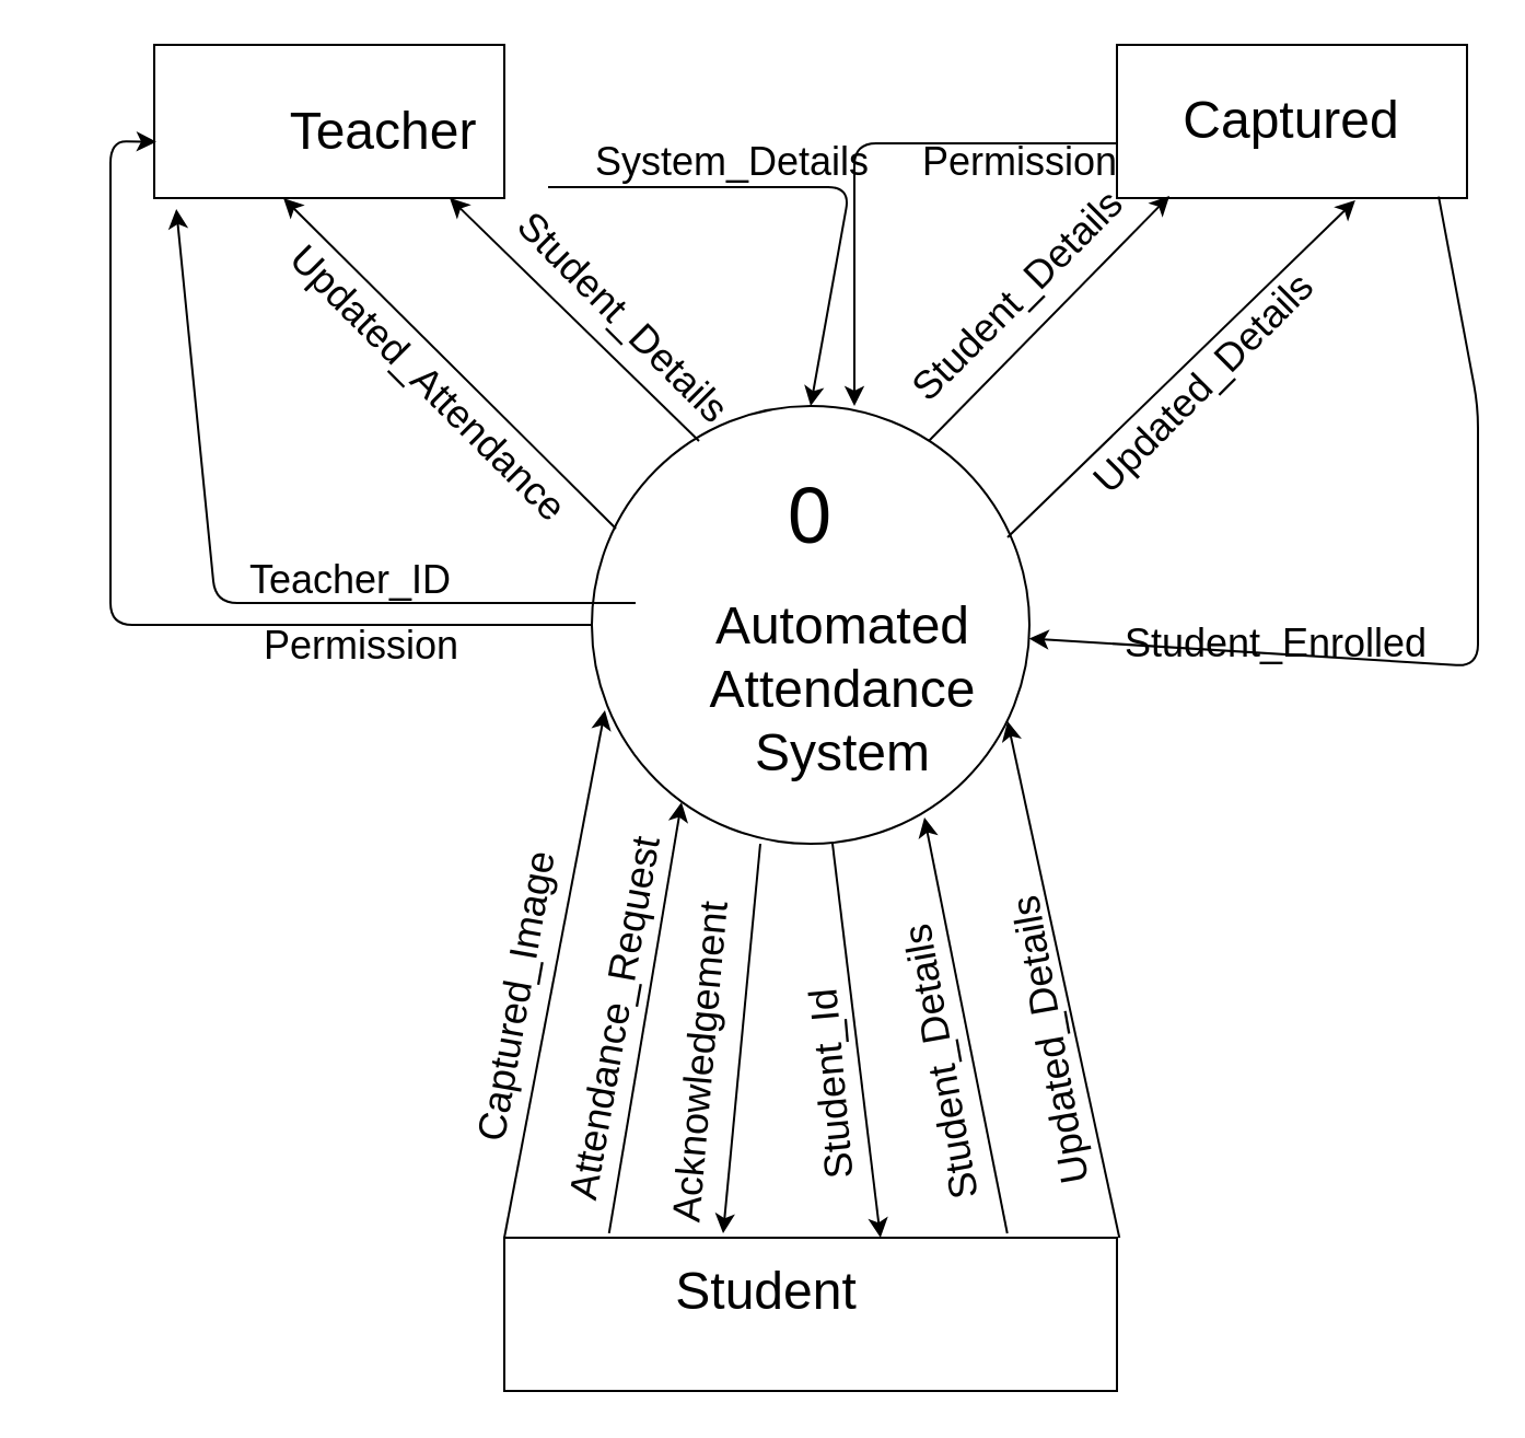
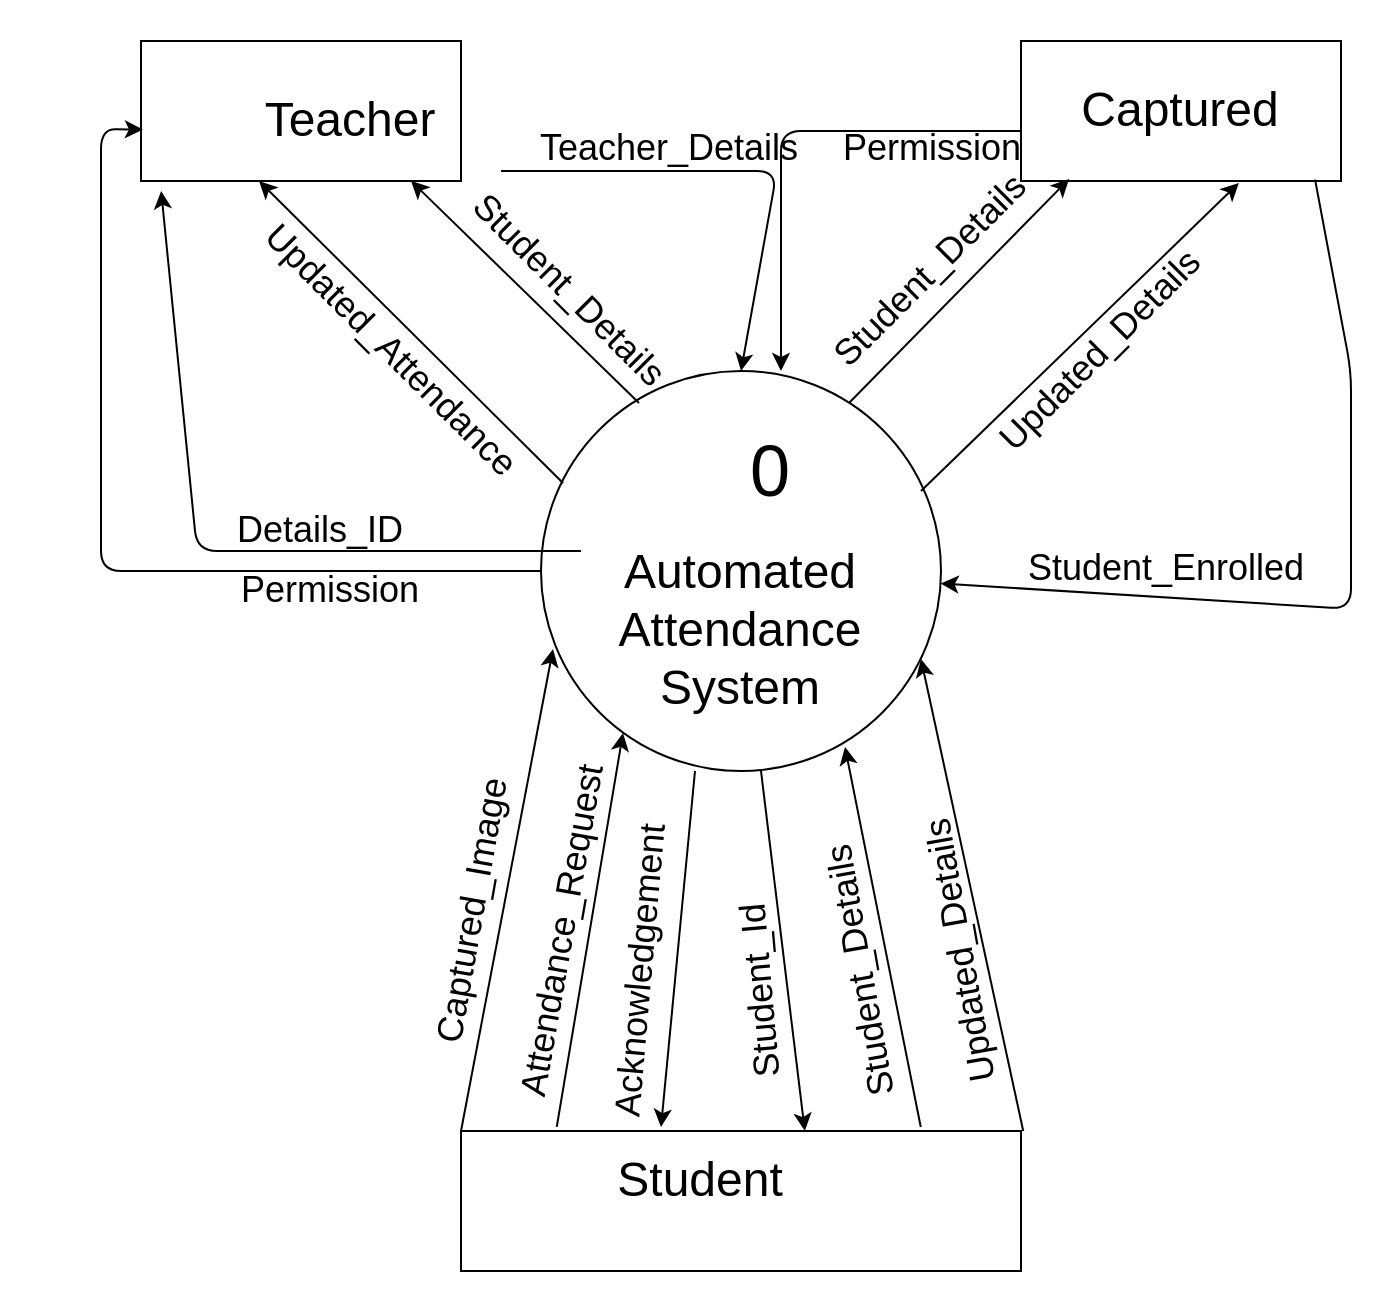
  <mxCell id="0" />
  <mxCell id="1" parent="0" />
  <mxCell id="2" value="" style="ellipse;whiteSpace=wrap;html=1;aspect=fixed;" vertex="1" parent="1"><mxGeometry x="270" y="185" width="200" height="200" as="geometry" /></mxCell>
  <mxCell id="3" value="" style="rounded=0;whiteSpace=wrap;html=1;" vertex="1" parent="1"><mxGeometry x="230" y="565" width="280" height="70" as="geometry" /></mxCell>
  <mxCell id="4" value="" style="rounded=0;whiteSpace=wrap;html=1;" vertex="1" parent="1"><mxGeometry x="70" y="20" width="160" height="70" as="geometry" /></mxCell>
  <mxCell id="5" value="" style="rounded=0;whiteSpace=wrap;html=1;" vertex="1" parent="1"><mxGeometry x="510" y="20" width="160" height="70" as="geometry" /></mxCell>
  <mxCell id="6" value="&lt;font style=&quot;font-size: 24px&quot;&gt;Teacher&lt;/font&gt;" style="text;html=1;strokeColor=none;fillColor=none;align=center;verticalAlign=middle;whiteSpace=wrap;rounded=0;" vertex="1" parent="1"><mxGeometry x="155" y="50" width="40" height="20" as="geometry" /></mxCell>
  <mxCell id="7" value="&lt;font style=&quot;font-size: 24px&quot;&gt;Captured&lt;/font&gt;" style="text;html=1;strokeColor=none;fillColor=none;align=center;verticalAlign=middle;whiteSpace=wrap;rounded=0;" vertex="1" parent="1"><mxGeometry x="570" y="45" width="40" height="20" as="geometry" /></mxCell>
  <mxCell id="8" value="&lt;font style=&quot;font-size: 24px&quot;&gt;Student&lt;/font&gt;" style="text;html=1;strokeColor=none;fillColor=none;align=center;verticalAlign=middle;whiteSpace=wrap;rounded=0;" vertex="1" parent="1"><mxGeometry x="330" y="580" width="40" height="20" as="geometry" /></mxCell>
  <mxCell id="9" value="" style="endArrow=classic;html=1;entryX=0.03;entryY=0.695;entryDx=0;entryDy=0;entryPerimeter=0;exitX=0;exitY=0;exitDx=0;exitDy=0;exitPerimeter=0;" edge="1" parent="1" source="3" target="2"><mxGeometry width="50" height="50" relative="1" as="geometry"><mxPoint x="270" y="565" as="sourcePoint" /><mxPoint x="320" y="515" as="targetPoint" /></mxGeometry></mxCell>
  <mxCell id="10" value="" style="endArrow=classic;html=1;entryX=0.205;entryY=0.905;entryDx=0;entryDy=0;entryPerimeter=0;exitX=0.171;exitY=-0.029;exitDx=0;exitDy=0;exitPerimeter=0;" edge="1" parent="1" source="3" target="2"><mxGeometry width="50" height="50" relative="1" as="geometry"><mxPoint x="310" y="565" as="sourcePoint" /><mxPoint x="360" y="515" as="targetPoint" /></mxGeometry></mxCell>
  <mxCell id="11" value="" style="endArrow=classic;html=1;" edge="1" parent="1"><mxGeometry width="50" height="50" relative="1" as="geometry"><mxPoint x="347" y="385" as="sourcePoint" /><mxPoint x="330" y="563" as="targetPoint" /></mxGeometry></mxCell>
  <mxCell id="12" value="" style="endArrow=classic;html=1;entryX=0.614;entryY=0;entryDx=0;entryDy=0;entryPerimeter=0;" edge="1" parent="1" target="3"><mxGeometry width="50" height="50" relative="1" as="geometry"><mxPoint x="380" y="385" as="sourcePoint" /><mxPoint x="430" y="335" as="targetPoint" /></mxGeometry></mxCell>
  <mxCell id="13" value="" style="endArrow=classic;html=1;entryX=0.76;entryY=0.94;entryDx=0;entryDy=0;entryPerimeter=0;exitX=0.821;exitY=-0.029;exitDx=0;exitDy=0;exitPerimeter=0;" edge="1" parent="1" source="3" target="2"><mxGeometry width="50" height="50" relative="1" as="geometry"><mxPoint x="445" y="565" as="sourcePoint" /><mxPoint x="495" y="515" as="targetPoint" /></mxGeometry></mxCell>
  <mxCell id="14" value="" style="endArrow=classic;html=1;exitX=1.004;exitY=0;exitDx=0;exitDy=0;exitPerimeter=0;" edge="1" parent="1" source="3"><mxGeometry width="50" height="50" relative="1" as="geometry"><mxPoint x="30" y="705" as="sourcePoint" /><mxPoint x="460" y="329" as="targetPoint" /></mxGeometry></mxCell>
  <mxCell id="15" value="&lt;font style=&quot;font-size: 18px&quot;&gt;Captured_Image&lt;/font&gt;" style="text;html=1;strokeColor=none;fillColor=none;align=center;verticalAlign=middle;whiteSpace=wrap;rounded=0;rotation=-80;" vertex="1" parent="1"><mxGeometry x="156" y="445" width="160" height="20" as="geometry" /></mxCell>
  <mxCell id="16" value="&lt;font style=&quot;font-size: 18px&quot;&gt;Attendance_Request&lt;/font&gt;" style="text;html=1;strokeColor=none;fillColor=none;align=center;verticalAlign=middle;whiteSpace=wrap;rounded=0;rotation=-80;" vertex="1" parent="1"><mxGeometry x="156" y="455" width="250" height="20" as="geometry" /></mxCell>
  <mxCell id="17" value="" style="endArrow=classic;html=1;entryX=0.15;entryY=0.986;entryDx=0;entryDy=0;entryPerimeter=0;exitX=0.77;exitY=0.08;exitDx=0;exitDy=0;exitPerimeter=0;" edge="1" parent="1" source="2" target="5"><mxGeometry width="50" height="50" relative="1" as="geometry"><mxPoint x="430" y="195" as="sourcePoint" /><mxPoint x="470" y="155" as="targetPoint" /></mxGeometry></mxCell>
  <mxCell id="18" value="" style="endArrow=classic;html=1;entryX=0.681;entryY=1.014;entryDx=0;entryDy=0;entryPerimeter=0;" edge="1" parent="1" target="5"><mxGeometry width="50" height="50" relative="1" as="geometry"><mxPoint x="460" y="245" as="sourcePoint" /><mxPoint x="510" y="195" as="targetPoint" /></mxGeometry></mxCell>
  <mxCell id="19" value="" style="endArrow=classic;html=1;exitX=0.245;exitY=0.08;exitDx=0;exitDy=0;exitPerimeter=0;entryX=0.844;entryY=1;entryDx=0;entryDy=0;entryPerimeter=0;" edge="1" parent="1" source="2" target="4"><mxGeometry width="50" height="50" relative="1" as="geometry"><mxPoint x="340" y="175" as="sourcePoint" /><mxPoint x="210" y="95" as="targetPoint" /></mxGeometry></mxCell>
  <mxCell id="20" value="" style="endArrow=classic;html=1;entryX=0.369;entryY=1;entryDx=0;entryDy=0;entryPerimeter=0;exitX=0.055;exitY=0.28;exitDx=0;exitDy=0;exitPerimeter=0;" edge="1" parent="1" source="2" target="4"><mxGeometry width="50" height="50" relative="1" as="geometry"><mxPoint x="280" y="235" as="sourcePoint" /><mxPoint x="200" y="165" as="targetPoint" /></mxGeometry></mxCell>
  <mxCell id="21" value="" style="endArrow=classic;html=1;exitX=0.919;exitY=0.99;exitDx=0;exitDy=0;exitPerimeter=0;" edge="1" parent="1" source="5" target="2"><mxGeometry width="50" height="50" relative="1" as="geometry"><mxPoint x="680" y="85" as="sourcePoint" /><mxPoint x="810" y="365" as="targetPoint" /><Array as="points"><mxPoint x="675" y="185" /><mxPoint x="675" y="304" /></Array></mxGeometry></mxCell>
  <mxCell id="22" value="&lt;font style=&quot;font-size: 18px&quot;&gt;Acknowledgement&lt;/font&gt;" style="text;html=1;strokeColor=none;fillColor=none;align=center;verticalAlign=middle;whiteSpace=wrap;rounded=0;rotation=-85;" vertex="1" parent="1"><mxGeometry x="300" y="475" width="40" height="20" as="geometry" /></mxCell>
  <mxCell id="23" value="&lt;font size=&quot;4&quot;&gt;Student_Id&lt;/font&gt;" style="text;html=1;strokeColor=none;fillColor=none;align=center;verticalAlign=middle;whiteSpace=wrap;rounded=0;rotation=-95;" vertex="1" parent="1"><mxGeometry x="327" y="485" width="106" height="20" as="geometry" /></mxCell>
  <mxCell id="24" value="&lt;font style=&quot;font-size: 18px&quot;&gt;Student_Details&lt;/font&gt;" style="text;html=1;strokeColor=none;fillColor=none;align=center;verticalAlign=middle;whiteSpace=wrap;rounded=0;rotation=-100;" vertex="1" parent="1"><mxGeometry x="360" y="475" width="140" height="20" as="geometry" /></mxCell>
  <mxCell id="25" value="&lt;font style=&quot;font-size: 18px&quot;&gt;Updated_Details&lt;/font&gt;" style="text;html=1;strokeColor=none;fillColor=none;align=center;verticalAlign=middle;whiteSpace=wrap;rounded=0;rotation=-100;" vertex="1" parent="1"><mxGeometry x="395" y="465" width="170" height="20" as="geometry" /></mxCell>
  <mxCell id="26" value="&lt;span style=&quot;font-size: 18px&quot;&gt;Student_Details&lt;/span&gt;" style="text;html=1;strokeColor=none;fillColor=none;align=center;verticalAlign=middle;whiteSpace=wrap;rounded=0;rotation=45;" vertex="1" parent="1"><mxGeometry x="169" y="135" width="231" height="20" as="geometry" /></mxCell>
  <mxCell id="27" value="&lt;span style=&quot;font-size: 18px&quot;&gt;Student_Details&lt;/span&gt;" style="text;html=1;strokeColor=none;fillColor=none;align=center;verticalAlign=middle;whiteSpace=wrap;rounded=0;rotation=-45;" vertex="1" parent="1"><mxGeometry x="390" y="125" width="150" height="20" as="geometry" /></mxCell>
  <mxCell id="28" value="&lt;font style=&quot;font-size: 18px&quot;&gt;Updated_Attendance&lt;/font&gt;" style="text;html=1;strokeColor=none;fillColor=none;align=center;verticalAlign=middle;whiteSpace=wrap;rounded=0;rotation=45;" vertex="1" parent="1"><mxGeometry x="20" y="165" width="351" height="20" as="geometry" /></mxCell>
  <mxCell id="29" value="&lt;font style=&quot;font-size: 18px&quot;&gt;Updated_Details&lt;/font&gt;" style="text;html=1;strokeColor=none;fillColor=none;align=center;verticalAlign=middle;whiteSpace=wrap;rounded=0;rotation=-45;" vertex="1" parent="1"><mxGeometry x="430" y="165" width="240" height="20" as="geometry" /></mxCell>
  <mxCell id="30" value="" style="endArrow=classic;html=1;entryX=0.6;entryY=0;entryDx=0;entryDy=0;entryPerimeter=0;" edge="1" parent="1" target="2"><mxGeometry width="50" height="50" relative="1" as="geometry"><mxPoint x="510" y="65" as="sourcePoint" /><mxPoint x="560" y="15" as="targetPoint" /><Array as="points"><mxPoint x="390" y="65" /></Array></mxGeometry></mxCell>
  <mxCell id="31" value="&lt;font style=&quot;font-size: 18px&quot;&gt;Permission&lt;/font&gt;" style="text;html=1;strokeColor=none;fillColor=none;align=center;verticalAlign=middle;whiteSpace=wrap;rounded=0;" vertex="1" parent="1"><mxGeometry x="451" y="64" width="30" height="20" as="geometry" /></mxCell>
- <mxCell id="32" value="&lt;font style=&quot;font-size: 18px&quot;&gt;Student_Enrolled&lt;br&gt;&lt;/font&gt;" style="text;html=1;strokeColor=none;fillColor=none;align=center;verticalAlign=middle;whiteSpace=wrap;rounded=0;" vertex="1" parent="1"><mxGeometry x="508" y="284" width="150" height="20" as="geometry" /></mxCell>
- <mxCell id="33" value="&lt;font style=&quot;font-size: 18px&quot;&gt;Teacher_ID&lt;/font&gt;" style="text;html=1;strokeColor=none;fillColor=none;align=center;verticalAlign=middle;whiteSpace=wrap;rounded=0;" vertex="1" parent="1"><mxGeometry x="90" y="255" width="140" height="20" as="geometry" /></mxCell>
+ <mxCell id="32" value="&lt;font style=&quot;font-size: 18px&quot;&gt;Student_Enrolled&lt;br&gt;&lt;/font&gt;" style="text;html=1;strokeColor=none;fillColor=none;align=center;verticalAlign=middle;whiteSpace=wrap;rounded=0;" vertex="1" parent="1"><mxGeometry x="508" y="274" width="150" height="20" as="geometry" /></mxCell>
+ <mxCell id="33" value="&lt;font style=&quot;font-size: 18px&quot;&gt;Details_ID&lt;/font&gt;" style="text;html=1;strokeColor=none;fillColor=none;align=center;verticalAlign=middle;whiteSpace=wrap;rounded=0;" vertex="1" parent="1"><mxGeometry x="90" y="255" width="140" height="20" as="geometry" /></mxCell>
  <mxCell id="34" value="" style="endArrow=classic;html=1;entryX=0.063;entryY=1.071;entryDx=0;entryDy=0;entryPerimeter=0;" edge="1" parent="1" target="4"><mxGeometry width="50" height="50" relative="1" as="geometry"><mxPoint x="290" y="275" as="sourcePoint" /><mxPoint x="320" y="225" as="targetPoint" /><Array as="points"><mxPoint x="98" y="275" /></Array></mxGeometry></mxCell>
- <mxCell id="35" value="&lt;font style=&quot;font-size: 24px&quot;&gt;Automated&lt;br&gt;Attendance&lt;br&gt;System&lt;/font&gt;" style="text;html=1;strokeColor=none;fillColor=none;align=center;verticalAlign=middle;whiteSpace=wrap;rounded=0;" vertex="1" parent="1"><mxGeometry x="322" y="265" width="126" height="100" as="geometry" /></mxCell>
- <mxCell id="36" value="&lt;font style=&quot;font-size: 36px&quot;&gt;0&lt;/font&gt;" style="text;html=1;strokeColor=none;fillColor=none;align=center;verticalAlign=middle;whiteSpace=wrap;rounded=0;" vertex="1" parent="1"><mxGeometry x="350" y="225" width="40" height="20" as="geometry" /></mxCell>
+ <mxCell id="35" value="&lt;font style=&quot;font-size: 24px&quot;&gt;Automated&lt;br&gt;Attendance&lt;br&gt;System&lt;/font&gt;" style="text;html=1;strokeColor=none;fillColor=none;align=center;verticalAlign=middle;whiteSpace=wrap;rounded=0;" vertex="1" parent="1"><mxGeometry x="307" y="265" width="126" height="100" as="geometry" /></mxCell>
+ <mxCell id="36" value="&lt;font style=&quot;font-size: 36px&quot;&gt;0&lt;/font&gt;" style="text;html=1;strokeColor=none;fillColor=none;align=center;verticalAlign=middle;whiteSpace=wrap;rounded=0;" vertex="1" parent="1"><mxGeometry x="365" y="225" width="40" height="20" as="geometry" /></mxCell>
  <mxCell id="37" value="" style="endArrow=classic;html=1;exitX=0;exitY=0.5;exitDx=0;exitDy=0;entryX=0.026;entryY=0.989;entryDx=0;entryDy=0;entryPerimeter=0;" edge="1" parent="1" source="2" target="28"><mxGeometry width="50" height="50" relative="1" as="geometry"><mxPoint x="80" y="365" as="sourcePoint" /><mxPoint x="130" y="315" as="targetPoint" /><Array as="points"><mxPoint x="50" y="285" /><mxPoint x="50" y="64" /></Array></mxGeometry></mxCell>
  <mxCell id="38" value="&lt;font style=&quot;font-size: 18px&quot;&gt;Permission&lt;/font&gt;" style="text;html=1;strokeColor=none;fillColor=none;align=center;verticalAlign=middle;whiteSpace=wrap;rounded=0;" vertex="1" parent="1"><mxGeometry x="150" y="285" width="30" height="20" as="geometry" /></mxCell>
  <mxCell id="39" value="" style="endArrow=classic;html=1;entryX=0.5;entryY=0;entryDx=0;entryDy=0;" edge="1" parent="1" target="2"><mxGeometry width="50" height="50" relative="1" as="geometry"><mxPoint x="250" y="85" as="sourcePoint" /><mxPoint x="390" y="195" as="targetPoint" /><Array as="points"><mxPoint x="388" y="85" /></Array></mxGeometry></mxCell>
- <mxCell id="40" value="&lt;font style=&quot;font-size: 18px&quot;&gt;System_Details&lt;/font&gt;" style="text;html=1;strokeColor=none;fillColor=none;align=center;verticalAlign=middle;whiteSpace=wrap;rounded=0;" vertex="1" parent="1"><mxGeometry x="240.5" y="64" width="187" height="20" as="geometry" /></mxCell>
+ <mxCell id="40" value="&lt;font style=&quot;font-size: 18px&quot;&gt;Teacher_Details&lt;/font&gt;" style="text;html=1;strokeColor=none;fillColor=none;align=center;verticalAlign=middle;whiteSpace=wrap;rounded=0;" vertex="1" parent="1"><mxGeometry x="240.5" y="64" width="187" height="20" as="geometry" /></mxCell>
